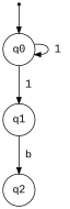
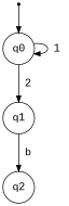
  digraph {
    fontname="Liberation Mono"
    rankdir=TB
    ranksep=0.5
    node [fontname="Liberation Mono" fontsize=14.0 shape=circle]
    edge [arrowsize=0.85 fontname="Liberation Mono" fontsize=14.0]
    Initial [shape=point]
    q0
    q1
    q2
    Initial -> q0 [fontsize=""]
    q0 -> q0 [label=" 1 "]
-   q0 -> q1 [label=" 1 "]
+   q0 -> q1 [label=" 2 "]
    q1 -> q2 [label=" b "]
  }
